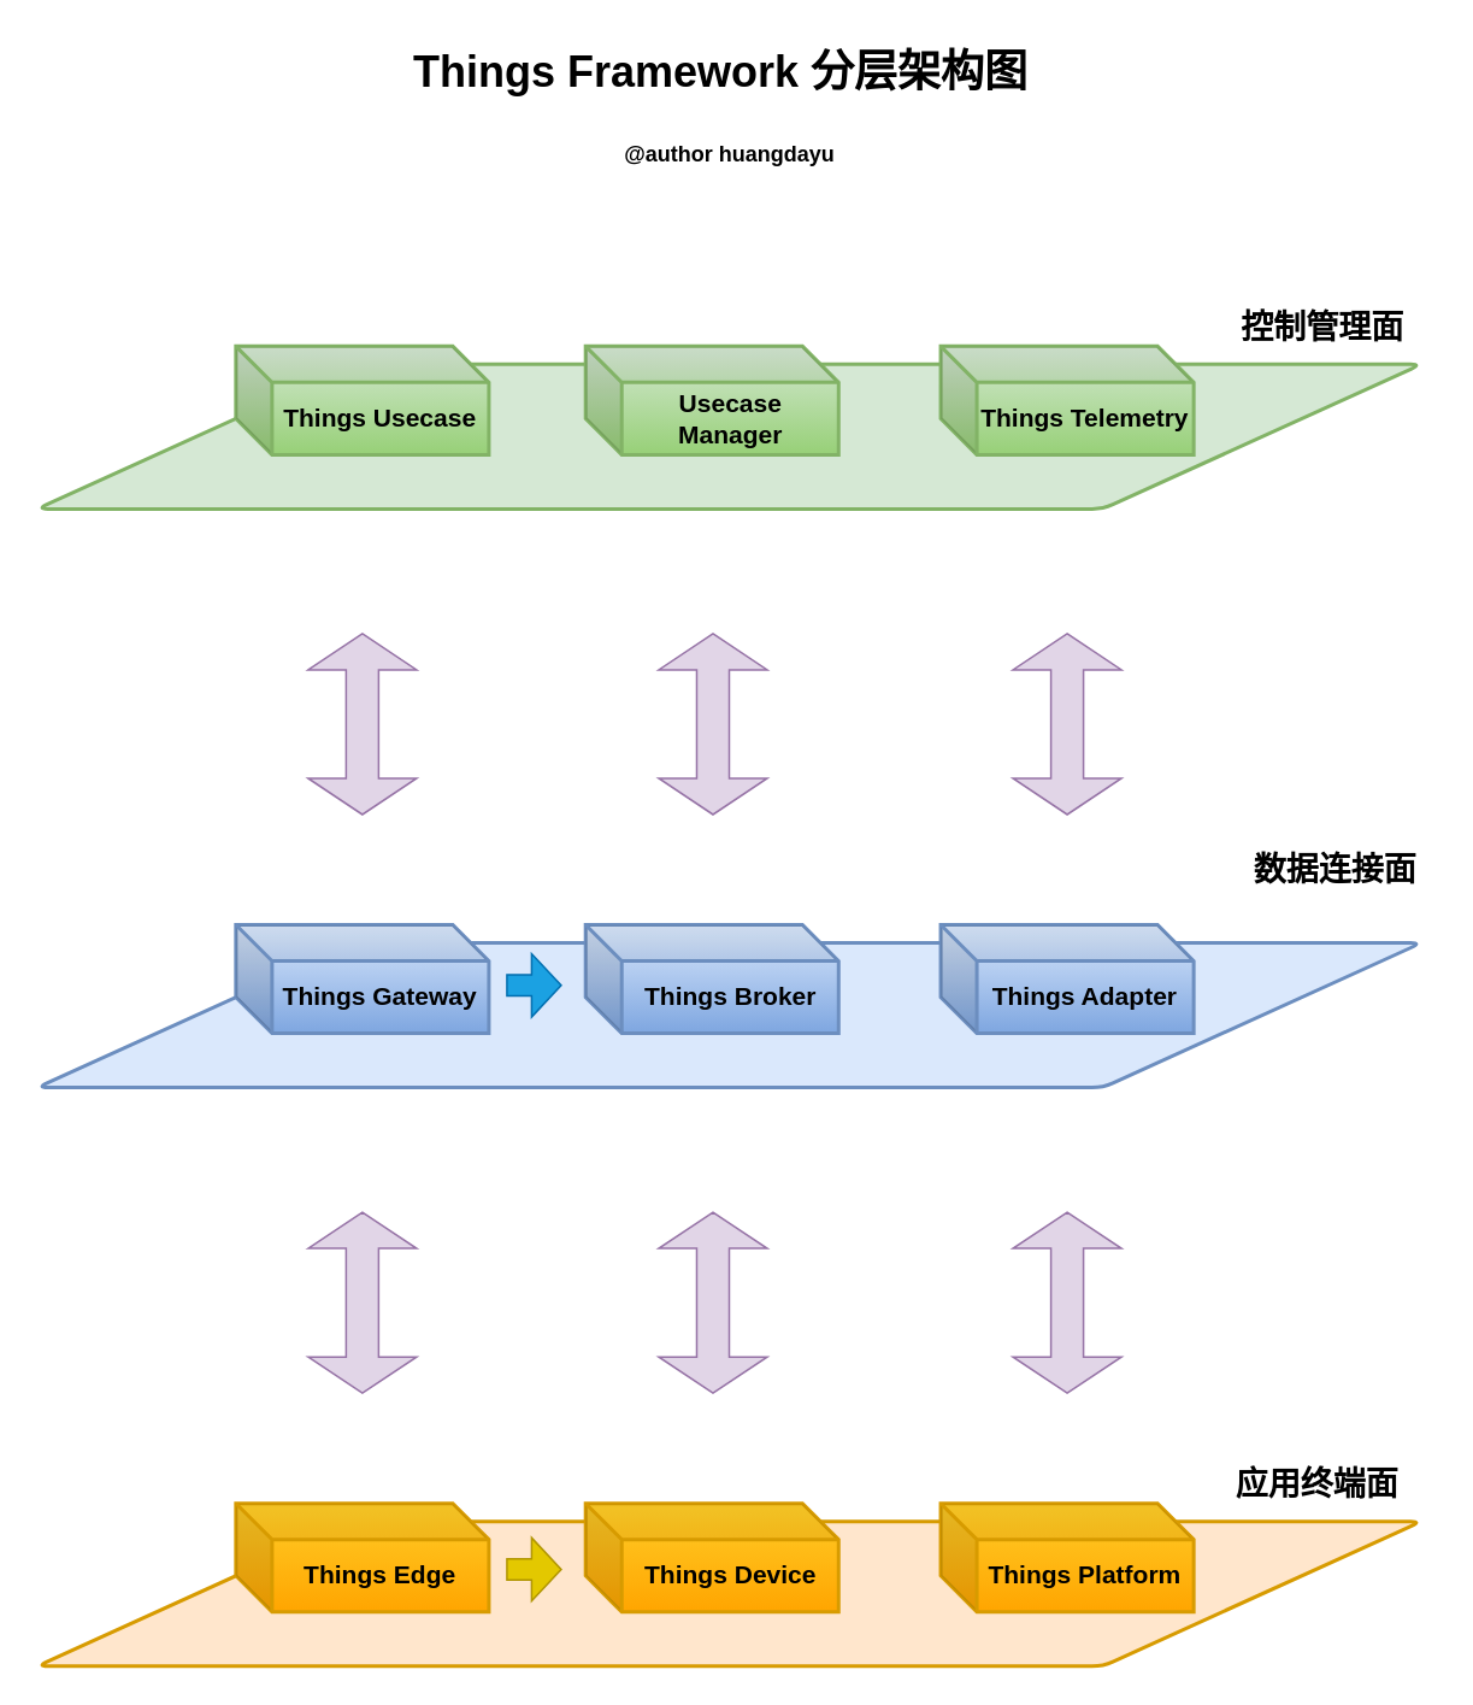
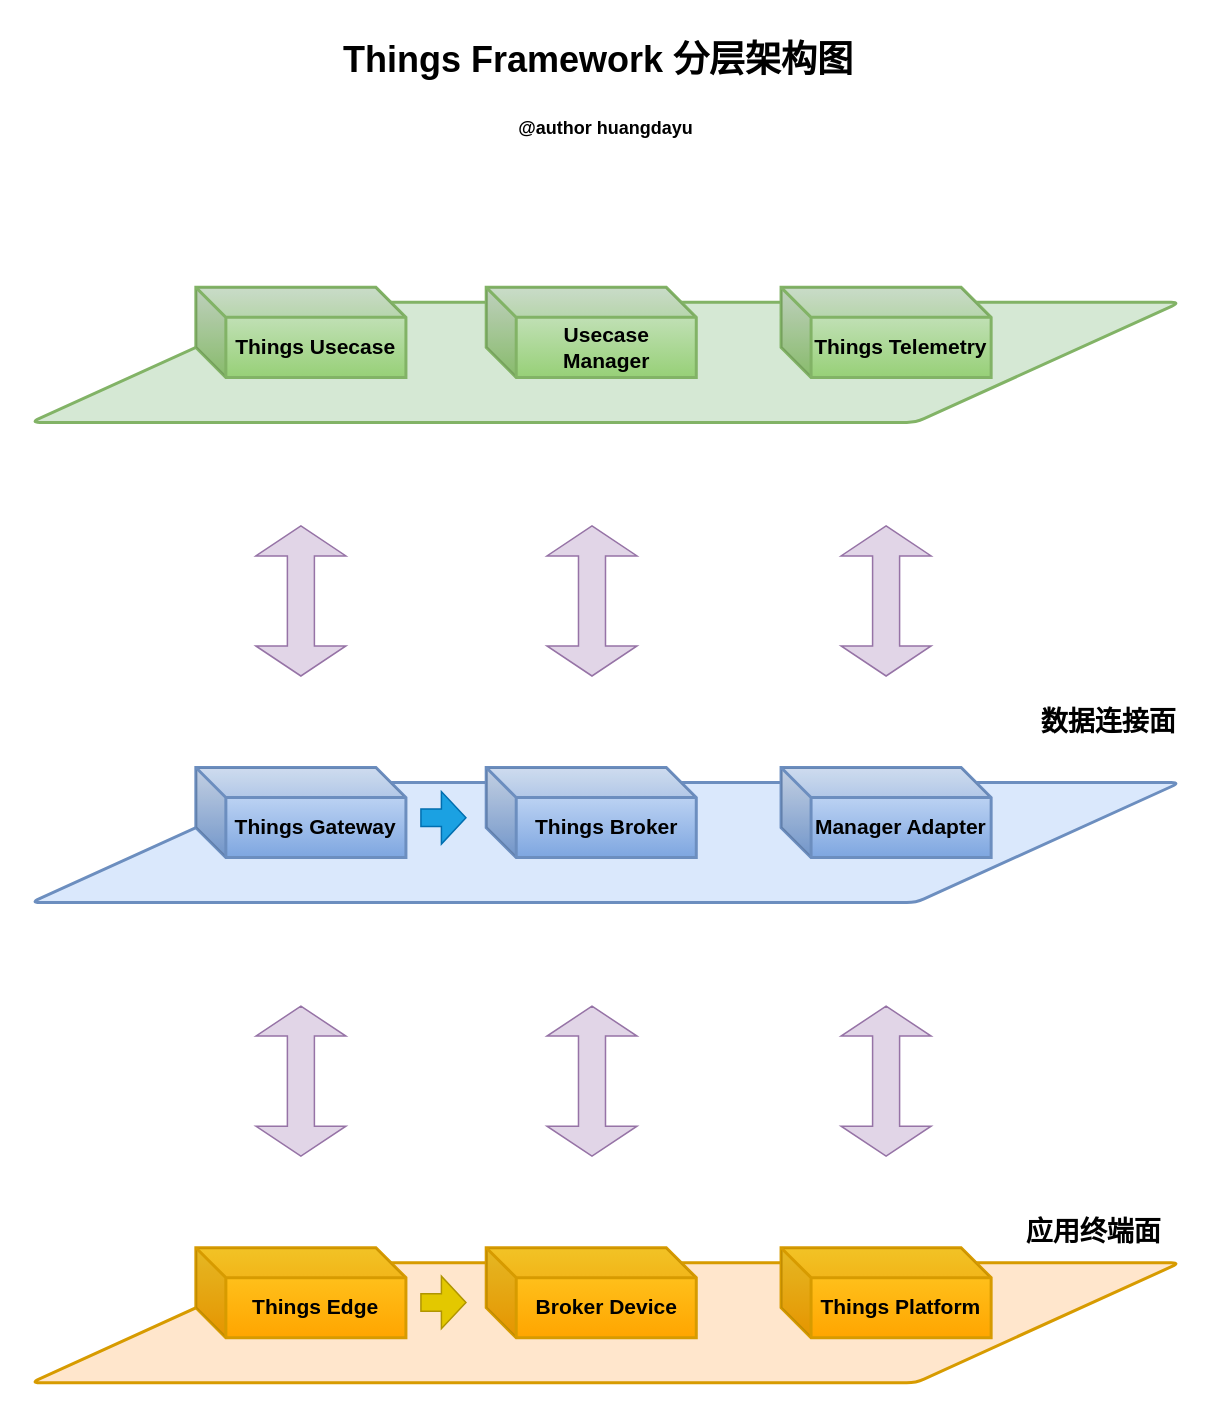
  <mxCell id="0" />
  <mxCell id="1" parent="0" />
  <mxCell id="2" value="" style="shape=parallelogram;html=1;strokeWidth=2;perimeter=parallelogramPerimeter;whiteSpace=wrap;rounded=1;arcSize=12;size=0.23;direction=west;fillColor=#dae8fc;strokeColor=#6c8ebf;" parent="1" vertex="1"><mxGeometry x="20" y="521" width="766" height="80" as="geometry" /></mxCell>
  <mxCell id="3" value="&lt;b&gt;&lt;font style=&quot;font-size: 18px;&quot;&gt;数据连接面&lt;/font&gt;&lt;/b&gt;" style="text;html=1;align=center;verticalAlign=middle;resizable=0;points=[];autosize=1;strokeColor=none;fillColor=none;" parent="1" vertex="1"><mxGeometry x="683" y="461" width="110" height="40" as="geometry" /></mxCell>
  <mxCell id="4" value="&lt;b&gt;&lt;font style=&quot;font-size: 14px;&quot;&gt;Things Gateway&lt;/font&gt;&lt;/b&gt;" style="shape=cube;whiteSpace=wrap;html=1;boundedLbl=1;backgroundOutline=1;darkOpacity=0.05;darkOpacity2=0.1;strokeWidth=2;fillColor=#dae8fc;gradientColor=#7ea6e0;strokeColor=#6c8ebf;" parent="1" vertex="1"><mxGeometry x="130" y="511" width="140" height="60" as="geometry" /></mxCell>
  <mxCell id="5" value="&lt;b&gt;&lt;font style=&quot;font-size: 14px;&quot;&gt;Things&amp;nbsp;&lt;/font&gt;&lt;/b&gt;&lt;b&gt;&lt;font style=&quot;font-size: 14px;&quot;&gt;Broker&lt;/font&gt;&lt;/b&gt;" style="shape=cube;whiteSpace=wrap;html=1;boundedLbl=1;backgroundOutline=1;darkOpacity=0.05;darkOpacity2=0.1;strokeWidth=2;fillColor=#dae8fc;gradientColor=#7ea6e0;strokeColor=#6c8ebf;" parent="1" vertex="1"><mxGeometry x="323.5" y="511" width="140" height="60" as="geometry" /></mxCell>
- <mxCell id="6" value="&lt;b&gt;&lt;font style=&quot;font-size: 14px;&quot;&gt;Things Adapter&lt;/font&gt;&lt;/b&gt;" style="shape=cube;whiteSpace=wrap;html=1;boundedLbl=1;backgroundOutline=1;darkOpacity=0.05;darkOpacity2=0.1;strokeWidth=2;fillColor=#dae8fc;gradientColor=#7ea6e0;strokeColor=#6c8ebf;" parent="1" vertex="1"><mxGeometry x="520" y="511" width="140" height="60" as="geometry" /></mxCell>
+ <mxCell id="6" value="&lt;b&gt;&lt;font style=&quot;font-size: 14px;&quot;&gt;Manager Adapter&lt;/font&gt;&lt;/b&gt;" style="shape=cube;whiteSpace=wrap;html=1;boundedLbl=1;backgroundOutline=1;darkOpacity=0.05;darkOpacity2=0.1;strokeWidth=2;fillColor=#dae8fc;gradientColor=#7ea6e0;strokeColor=#6c8ebf;" parent="1" vertex="1"><mxGeometry x="520" y="511" width="140" height="60" as="geometry" /></mxCell>
  <mxCell id="7" value="" style="shape=parallelogram;html=1;strokeWidth=2;perimeter=parallelogramPerimeter;whiteSpace=wrap;rounded=1;arcSize=12;size=0.23;direction=west;fillColor=#d5e8d4;strokeColor=#82b366;" parent="1" vertex="1"><mxGeometry x="20" y="201" width="766" height="80" as="geometry" /></mxCell>
- <mxCell id="8" value="&lt;span style=&quot;font-size: 18px;&quot;&gt;&lt;b&gt;控制管理面&lt;/b&gt;&lt;/span&gt;" style="text;html=1;align=center;verticalAlign=middle;resizable=0;points=[];autosize=1;strokeColor=none;fillColor=none;" parent="1" vertex="1"><mxGeometry x="676" y="161" width="110" height="40" as="geometry" /></mxCell>
  <mxCell id="9" value="&lt;b&gt;&lt;font style=&quot;font-size: 14px;&quot;&gt;Things Usecase&lt;/font&gt;&lt;/b&gt;" style="shape=cube;whiteSpace=wrap;html=1;boundedLbl=1;backgroundOutline=1;darkOpacity=0.05;darkOpacity2=0.1;strokeWidth=2;fillColor=#d5e8d4;gradientColor=#97d077;strokeColor=#82b366;" parent="1" vertex="1"><mxGeometry x="130" y="191" width="140" height="60" as="geometry" /></mxCell>
  <mxCell id="10" value="&lt;b&gt;&lt;font style=&quot;font-size: 14px;&quot;&gt;Usecase Manager&lt;/font&gt;&lt;/b&gt;" style="shape=cube;whiteSpace=wrap;html=1;boundedLbl=1;backgroundOutline=1;darkOpacity=0.05;darkOpacity2=0.1;strokeWidth=2;fillColor=#d5e8d4;gradientColor=#97d077;strokeColor=#82b366;" parent="1" vertex="1"><mxGeometry x="323.5" y="191" width="140" height="60" as="geometry" /></mxCell>
  <mxCell id="11" value="&lt;b&gt;&lt;font style=&quot;font-size: 14px;&quot;&gt;Things&amp;nbsp;&lt;/font&gt;&lt;/b&gt;&lt;b&gt;&lt;font style=&quot;font-size: 14px;&quot;&gt;T&lt;/font&gt;&lt;/b&gt;&lt;span style=&quot;font-size: 14px;&quot;&gt;&lt;b&gt;elemetry&lt;/b&gt;&lt;/span&gt;" style="shape=cube;whiteSpace=wrap;html=1;boundedLbl=1;backgroundOutline=1;darkOpacity=0.05;darkOpacity2=0.1;strokeWidth=2;fillColor=#d5e8d4;gradientColor=#97d077;strokeColor=#82b366;" parent="1" vertex="1"><mxGeometry x="520" y="191" width="140" height="60" as="geometry" /></mxCell>
  <mxCell id="12" value="" style="shape=parallelogram;html=1;strokeWidth=2;perimeter=parallelogramPerimeter;whiteSpace=wrap;rounded=1;arcSize=12;size=0.23;direction=west;fillColor=#ffe6cc;strokeColor=#d79b00;" parent="1" vertex="1"><mxGeometry x="20" y="841" width="766" height="80" as="geometry" /></mxCell>
  <mxCell id="13" value="&lt;b&gt;&lt;font style=&quot;font-size: 18px;&quot;&gt;应用终端面&lt;/font&gt;&lt;/b&gt;" style="text;html=1;align=center;verticalAlign=middle;resizable=0;points=[];autosize=1;strokeColor=none;fillColor=none;" parent="1" vertex="1"><mxGeometry x="673" y="801" width="110" height="40" as="geometry" /></mxCell>
  <mxCell id="14" value="&lt;b&gt;&lt;font style=&quot;font-size: 14px;&quot;&gt;Things Edge&lt;/font&gt;&lt;/b&gt;" style="shape=cube;whiteSpace=wrap;html=1;boundedLbl=1;backgroundOutline=1;darkOpacity=0.05;darkOpacity2=0.1;strokeWidth=2;fillColor=#ffcd28;strokeColor=#d79b00;gradientColor=#ffa500;" parent="1" vertex="1"><mxGeometry x="130" y="831" width="140" height="60" as="geometry" /></mxCell>
- <mxCell id="15" value="&lt;b&gt;&lt;font style=&quot;font-size: 14px;&quot;&gt;Things Device&lt;/font&gt;&lt;/b&gt;" style="shape=cube;whiteSpace=wrap;html=1;boundedLbl=1;backgroundOutline=1;darkOpacity=0.05;darkOpacity2=0.1;strokeWidth=2;fillColor=#ffcd28;strokeColor=#d79b00;gradientColor=#ffa500;" parent="1" vertex="1"><mxGeometry x="323.5" y="831" width="140" height="60" as="geometry" /></mxCell>
+ <mxCell id="15" value="&lt;b&gt;&lt;font style=&quot;font-size: 14px;&quot;&gt;Broker Device&lt;/font&gt;&lt;/b&gt;" style="shape=cube;whiteSpace=wrap;html=1;boundedLbl=1;backgroundOutline=1;darkOpacity=0.05;darkOpacity2=0.1;strokeWidth=2;fillColor=#ffcd28;strokeColor=#d79b00;gradientColor=#ffa500;" parent="1" vertex="1"><mxGeometry x="323.5" y="831" width="140" height="60" as="geometry" /></mxCell>
  <mxCell id="16" value="&lt;b&gt;&lt;font style=&quot;font-size: 14px;&quot;&gt;Things Platform&lt;/font&gt;&lt;/b&gt;" style="shape=cube;whiteSpace=wrap;html=1;boundedLbl=1;backgroundOutline=1;darkOpacity=0.05;darkOpacity2=0.1;strokeWidth=2;fillColor=#ffcd28;strokeColor=#d79b00;gradientColor=#ffa500;" parent="1" vertex="1"><mxGeometry x="520" y="831" width="140" height="60" as="geometry" /></mxCell>
  <mxCell id="17" value="" style="shape=doubleArrow;direction=south;whiteSpace=wrap;html=1;fillColor=#e1d5e7;strokeColor=#9673a6;" parent="1" vertex="1"><mxGeometry x="364" y="670" width="60" height="100" as="geometry" /></mxCell>
  <mxCell id="18" value="" style="shape=doubleArrow;direction=south;whiteSpace=wrap;html=1;fillColor=#e1d5e7;strokeColor=#9673a6;" parent="1" vertex="1"><mxGeometry x="560" y="670" width="60" height="100" as="geometry" /></mxCell>
  <mxCell id="19" value="" style="shape=doubleArrow;direction=south;whiteSpace=wrap;html=1;fillColor=#e1d5e7;strokeColor=#9673a6;" parent="1" vertex="1"><mxGeometry x="364" y="350" width="60" height="100" as="geometry" /></mxCell>
  <mxCell id="20" value="" style="shape=doubleArrow;direction=south;whiteSpace=wrap;html=1;fillColor=#e1d5e7;strokeColor=#9673a6;" parent="1" vertex="1"><mxGeometry x="560" y="350" width="60" height="100" as="geometry" /></mxCell>
  <mxCell id="21" value="&lt;font style=&quot;font-size: 24px;&quot;&gt;&lt;b&gt;Things Framework 分层架构图&lt;/b&gt;&lt;/font&gt;" style="text;html=1;align=center;verticalAlign=middle;resizable=0;points=[];autosize=1;strokeColor=none;fillColor=none;" parent="1" vertex="1"><mxGeometry x="218" y="20" width="360" height="40" as="geometry" /></mxCell>
  <mxCell id="22" value="&lt;b&gt;@author huangdayu&lt;/b&gt;" style="text;html=1;align=center;verticalAlign=middle;resizable=0;points=[];autosize=1;strokeColor=none;fillColor=none;" parent="1" vertex="1"><mxGeometry x="333" y="70" width="140" height="30" as="geometry" /></mxCell>
  <mxCell id="23" value="" style="shape=doubleArrow;direction=south;whiteSpace=wrap;html=1;fillColor=#e1d5e7;strokeColor=#9673a6;" vertex="1" parent="1"><mxGeometry x="170" y="350" width="60" height="100" as="geometry" /></mxCell>
  <mxCell id="24" value="" style="shape=doubleArrow;direction=south;whiteSpace=wrap;html=1;fillColor=#e1d5e7;strokeColor=#9673a6;" vertex="1" parent="1"><mxGeometry x="170" y="670" width="60" height="100" as="geometry" /></mxCell>
  <mxCell id="25" value="" style="shape=singleArrow;whiteSpace=wrap;html=1;arrowWidth=0.333;arrowSize=0.545;fillColor=#1ba1e2;fontColor=#ffffff;strokeColor=#006EAF;" vertex="1" parent="1"><mxGeometry x="280" y="527" width="30" height="35" as="geometry" /></mxCell>
  <mxCell id="26" value="" style="shape=singleArrow;whiteSpace=wrap;html=1;arrowWidth=0.333;arrowSize=0.545;fillColor=#e3c800;strokeColor=#B09500;fontColor=#000000;" vertex="1" parent="1"><mxGeometry x="280" y="850" width="30" height="35" as="geometry" /></mxCell>
